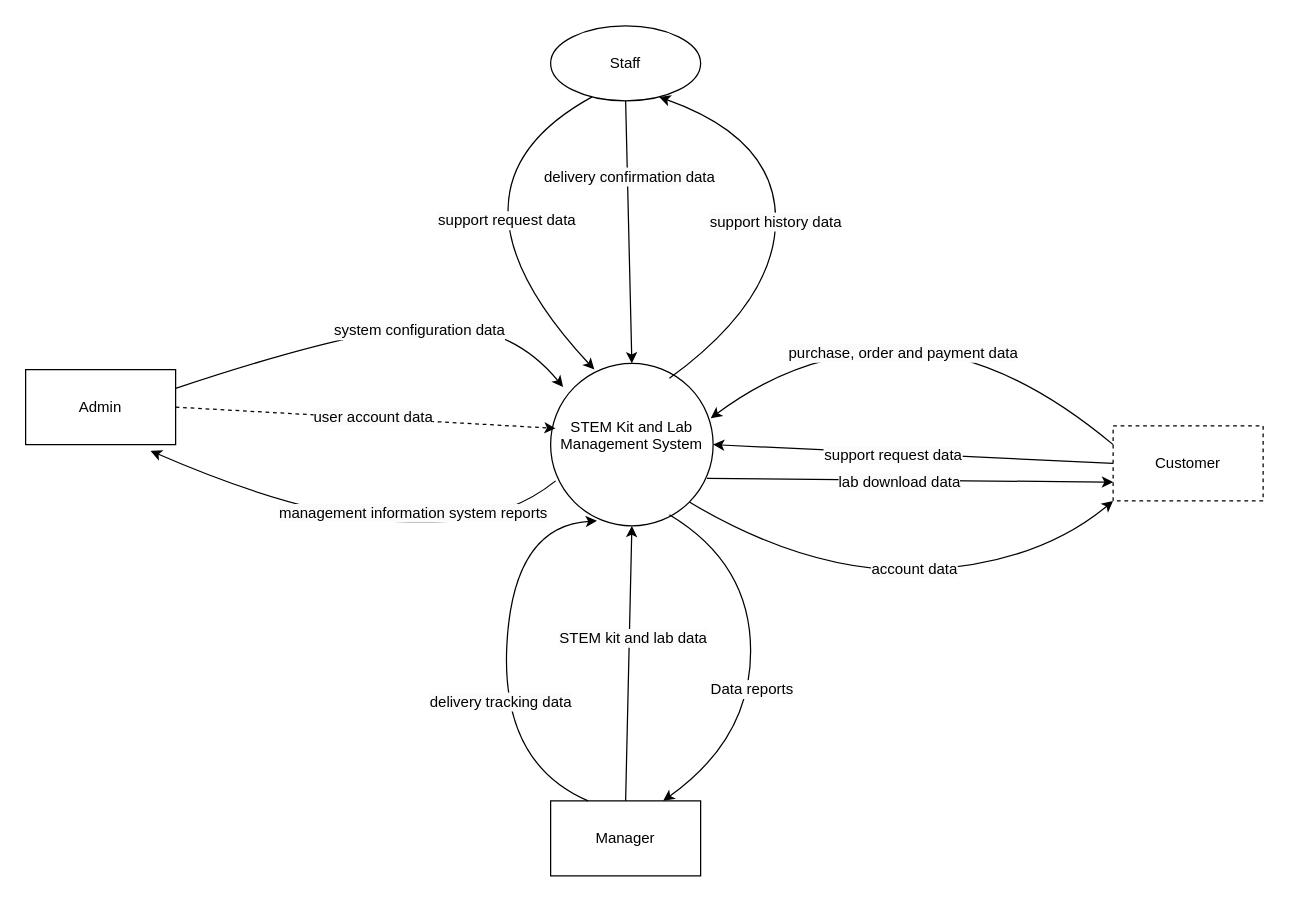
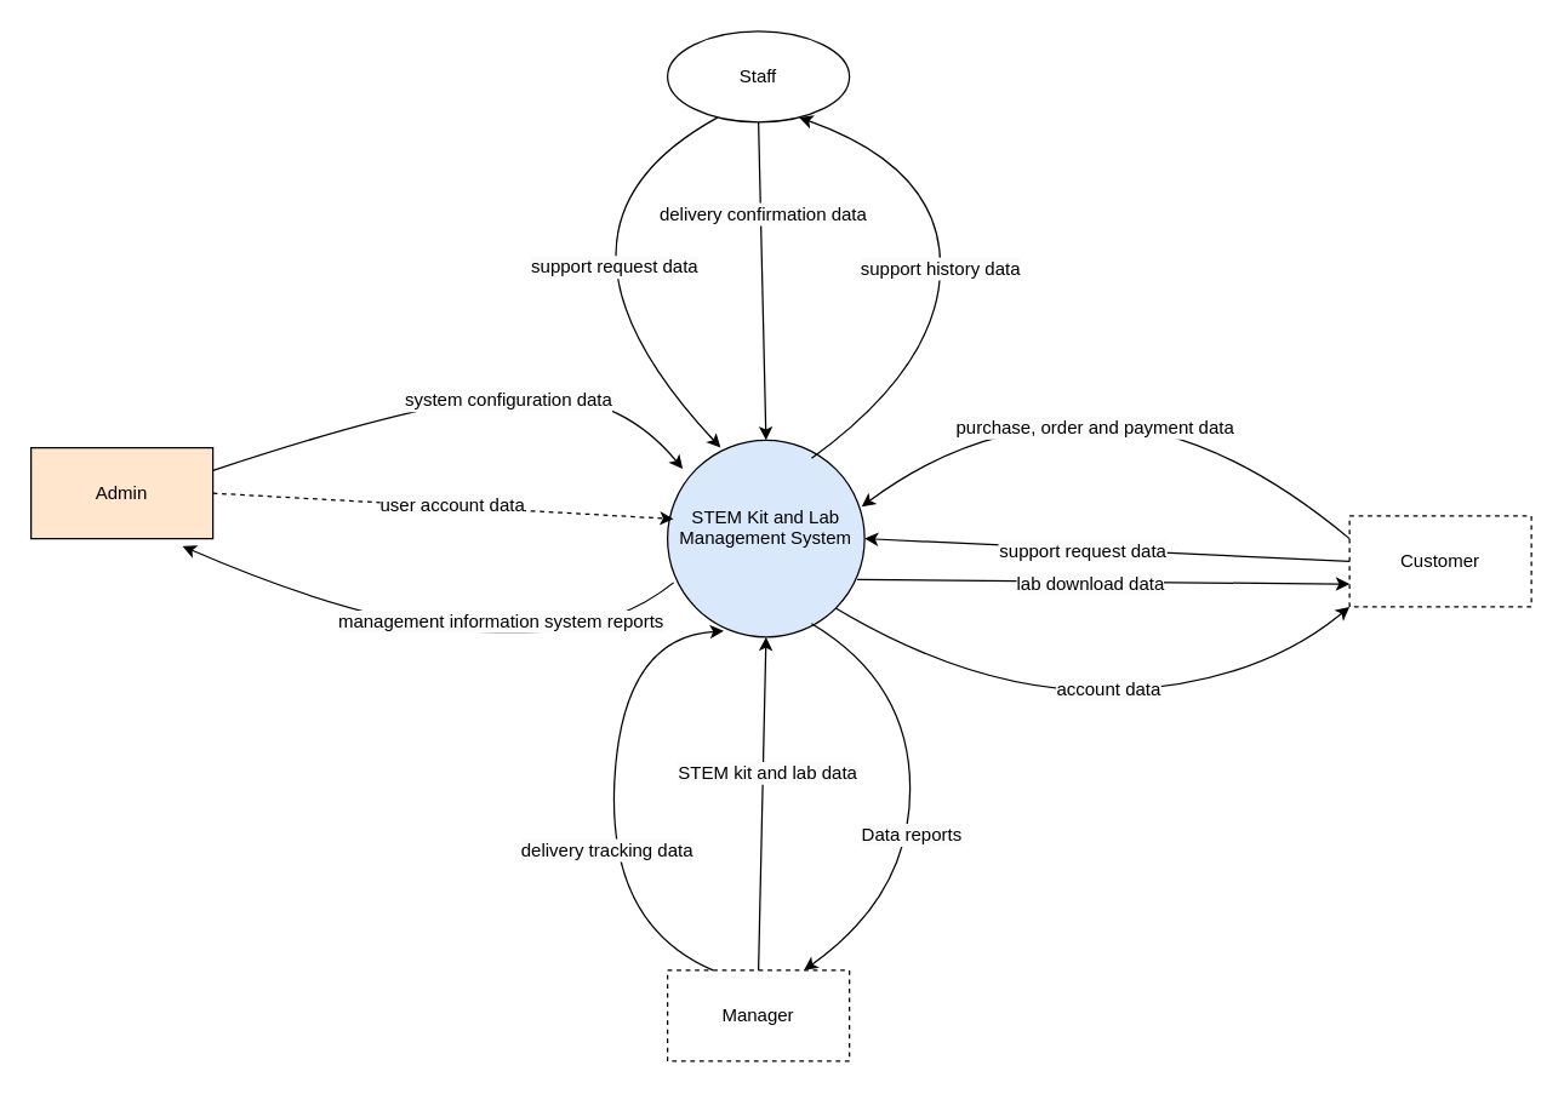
  <mxCell id="0" />
  <mxCell id="1" parent="0" />
- <mxCell id="2" value="&#10;STEM Kit and Lab Management System&#10;&#10;" style="ellipse;whiteSpace=wrap;html=1;aspect=fixed;" vertex="1" parent="1"><mxGeometry x="440" y="290" width="130" height="130" as="geometry" /></mxCell>
- <mxCell id="3" value="Admin" style="rounded=0;whiteSpace=wrap;html=1;" vertex="1" parent="1"><mxGeometry x="20" y="295" width="120" height="60" as="geometry" /></mxCell>
- <mxCell id="4" value="Manager" style="rounded=0;whiteSpace=wrap;html=1;" vertex="1" parent="1"><mxGeometry x="440" y="640" width="120" height="60" as="geometry" /></mxCell>
+ <mxCell id="2" value="&#10;STEM Kit and Lab Management System&#10;&#10;" style="ellipse;whiteSpace=wrap;html=1;aspect=fixed;fillColor=#dae8fc;" vertex="1" parent="1"><mxGeometry x="440" y="290" width="130" height="130" as="geometry" /></mxCell>
+ <mxCell id="3" value="Admin" style="rounded=0;whiteSpace=wrap;html=1;fillColor=#ffe6cc;" vertex="1" parent="1"><mxGeometry x="20" y="295" width="120" height="60" as="geometry" /></mxCell>
+ <mxCell id="4" value="Manager" style="rounded=0;whiteSpace=wrap;html=1;dashed=1;" vertex="1" parent="1"><mxGeometry x="440" y="640" width="120" height="60" as="geometry" /></mxCell>
  <mxCell id="5" value="Staff" style="ellipse;whiteSpace=wrap;html=1;" vertex="1" parent="1"><mxGeometry x="440" y="20" width="120" height="60" as="geometry" /></mxCell>
  <mxCell id="6" value="Customer" style="rounded=0;whiteSpace=wrap;html=1;dashed=1;" vertex="1" parent="1"><mxGeometry x="890" y="340" width="120" height="60" as="geometry" /></mxCell>
  <mxCell id="7" value="" style="endArrow=classic;html=1;rounded=0;exitX=0.5;exitY=0;exitDx=0;exitDy=0;entryX=0.5;entryY=1;entryDx=0;entryDy=0;" edge="1" parent="1" source="4" target="2"><mxGeometry width="50" height="50" relative="1" as="geometry"><mxPoint x="390" y="350" as="sourcePoint" /><mxPoint x="440" y="300" as="targetPoint" /></mxGeometry></mxCell>
  <mxCell id="8" value="&lt;span style=&quot;font-size: 12px; background-color: rgb(251, 251, 251);&quot;&gt;STEM kit and lab data&lt;/span&gt;" style="edgeLabel;html=1;align=center;verticalAlign=middle;resizable=0;points=[];" vertex="1" connectable="0" parent="7"><mxGeometry x="0.192" y="-3" relative="1" as="geometry"><mxPoint as="offset" /></mxGeometry></mxCell>
  <mxCell id="9" value="" style="curved=1;endArrow=classic;html=1;rounded=0;exitX=1;exitY=0.25;exitDx=0;exitDy=0;" edge="1" parent="1" source="3"><mxGeometry width="50" height="50" relative="1" as="geometry"><mxPoint x="390" y="350" as="sourcePoint" /><mxPoint x="450" y="309" as="targetPoint" /><Array as="points"><mxPoint x="290" y="260" /><mxPoint x="410" y="260" /></Array></mxGeometry></mxCell>
  <mxCell id="10" value="Text" style="edgeLabel;html=1;align=center;verticalAlign=middle;resizable=0;points=[];" vertex="1" connectable="0" parent="9"><mxGeometry x="0.156" y="-1" relative="1" as="geometry"><mxPoint as="offset" /></mxGeometry></mxCell>
  <mxCell id="11" value="&lt;span style=&quot;font-size: 12px; background-color: rgb(251, 251, 251);&quot;&gt;system configuration data&lt;/span&gt;" style="edgeLabel;html=1;align=center;verticalAlign=middle;resizable=0;points=[];" vertex="1" connectable="0" parent="9"><mxGeometry x="0.19" y="-3" relative="1" as="geometry"><mxPoint as="offset" /></mxGeometry></mxCell>
  <mxCell id="12" value="" style="endArrow=classic;html=1;rounded=0;exitX=1;exitY=0.5;exitDx=0;exitDy=0;entryX=0.031;entryY=0.4;entryDx=0;entryDy=0;entryPerimeter=0;dashed=1;" edge="1" parent="1" source="3" target="2"><mxGeometry width="50" height="50" relative="1" as="geometry"><mxPoint x="390" y="350" as="sourcePoint" /><mxPoint x="440" y="300" as="targetPoint" /></mxGeometry></mxCell>
  <mxCell id="13" value="&lt;span style=&quot;font-size: 12px; background-color: rgb(251, 251, 251);&quot;&gt;user account data&lt;/span&gt;" style="edgeLabel;html=1;align=center;verticalAlign=middle;resizable=0;points=[];" vertex="1" connectable="0" parent="12"><mxGeometry x="0.036" y="1" relative="1" as="geometry"><mxPoint as="offset" /></mxGeometry></mxCell>
  <mxCell id="14" value="" style="curved=1;endArrow=classic;html=1;rounded=0;entryX=1;entryY=0.75;entryDx=0;entryDy=0;exitX=0.031;exitY=0.723;exitDx=0;exitDy=0;exitPerimeter=0;" edge="1" parent="1" source="2"><mxGeometry width="50" height="50" relative="1" as="geometry"><mxPoint x="420.191" y="370.015" as="sourcePoint" /><mxPoint x="120" y="360" as="targetPoint" /><Array as="points"><mxPoint x="350" y="460" /></Array></mxGeometry></mxCell>
  <mxCell id="15" value="&lt;span style=&quot;font-size: 12px; background-color: rgb(251, 251, 251);&quot;&gt;management information system reports&lt;/span&gt;" style="edgeLabel;html=1;align=center;verticalAlign=middle;resizable=0;points=[];" vertex="1" connectable="0" parent="14"><mxGeometry x="-0.104" y="-25" relative="1" as="geometry"><mxPoint x="12" y="-9" as="offset" /></mxGeometry></mxCell>
  <mxCell id="16" value="" style="curved=1;endArrow=classic;html=1;rounded=0;entryX=0.269;entryY=0.038;entryDx=0;entryDy=0;entryPerimeter=0;exitX=0.25;exitY=1;exitDx=0;exitDy=0;" edge="1" parent="1" source="5" target="2"><mxGeometry width="50" height="50" relative="1" as="geometry"><mxPoint x="380" y="140" as="sourcePoint" /><mxPoint x="530" y="240" as="targetPoint" /><Array as="points"><mxPoint x="340" y="150" /></Array></mxGeometry></mxCell>
  <mxCell id="17" value="&lt;span style=&quot;font-size: 12px; background-color: rgb(251, 251, 251);&quot;&gt;support request data&lt;/span&gt;" style="edgeLabel;html=1;align=center;verticalAlign=middle;resizable=0;points=[];" vertex="1" connectable="0" parent="16"><mxGeometry x="0.229" y="30" relative="1" as="geometry"><mxPoint as="offset" /></mxGeometry></mxCell>
  <mxCell id="18" value="" style="endArrow=classic;html=1;rounded=0;exitX=0.5;exitY=1;exitDx=0;exitDy=0;entryX=0.5;entryY=0;entryDx=0;entryDy=0;" edge="1" parent="1" source="5" target="2"><mxGeometry width="50" height="50" relative="1" as="geometry"><mxPoint x="390" y="350" as="sourcePoint" /><mxPoint x="440" y="300" as="targetPoint" /></mxGeometry></mxCell>
  <mxCell id="19" value="&lt;span style=&quot;font-size: 12px; background-color: rgb(251, 251, 251);&quot;&gt;delivery confirmation data&lt;/span&gt;" style="edgeLabel;html=1;align=center;verticalAlign=middle;resizable=0;points=[];" vertex="1" connectable="0" parent="18"><mxGeometry x="-0.419" y="1" relative="1" as="geometry"><mxPoint as="offset" /></mxGeometry></mxCell>
  <mxCell id="20" value="" style="curved=1;endArrow=classic;html=1;rounded=0;entryX=0.75;entryY=1;entryDx=0;entryDy=0;exitX=0.731;exitY=0.092;exitDx=0;exitDy=0;exitPerimeter=0;" edge="1" parent="1" source="2" target="5"><mxGeometry width="50" height="50" relative="1" as="geometry"><mxPoint x="570" y="240" as="sourcePoint" /><mxPoint x="620" y="190" as="targetPoint" /><Array as="points"><mxPoint x="620" y="240" /><mxPoint x="620" y="110" /></Array></mxGeometry></mxCell>
  <mxCell id="21" value="&lt;span style=&quot;font-size: 12px; background-color: rgb(251, 251, 251);&quot;&gt;support history data&lt;/span&gt;" style="edgeLabel;html=1;align=center;verticalAlign=middle;resizable=0;points=[];" vertex="1" connectable="0" parent="20"><mxGeometry x="0.013" y="1" relative="1" as="geometry"><mxPoint as="offset" /></mxGeometry></mxCell>
  <mxCell id="22" value="" style="curved=1;endArrow=classic;html=1;rounded=0;entryX=0.985;entryY=0.338;entryDx=0;entryDy=0;entryPerimeter=0;exitX=0;exitY=0.25;exitDx=0;exitDy=0;" edge="1" parent="1" source="6" target="2"><mxGeometry width="50" height="50" relative="1" as="geometry"><mxPoint x="750" y="340" as="sourcePoint" /><mxPoint x="700" y="390" as="targetPoint" /><Array as="points"><mxPoint x="800" y="280" /><mxPoint x="640" y="280" /></Array></mxGeometry></mxCell>
  <mxCell id="23" value="&lt;span style=&quot;font-size: 12px; background-color: rgb(251, 251, 251);&quot;&gt;purchase,&amp;nbsp;&lt;/span&gt;&lt;span style=&quot;font-size: 12px; background-color: rgb(251, 251, 251);&quot;&gt;order and payment data&lt;/span&gt;" style="edgeLabel;html=1;align=center;verticalAlign=middle;resizable=0;points=[];" vertex="1" connectable="0" parent="22"><mxGeometry x="0.069" y="1" relative="1" as="geometry"><mxPoint as="offset" /></mxGeometry></mxCell>
  <mxCell id="24" value="" style="endArrow=classic;html=1;rounded=0;entryX=1;entryY=0.5;entryDx=0;entryDy=0;exitX=0;exitY=0.5;exitDx=0;exitDy=0;" edge="1" parent="1" source="6" target="2"><mxGeometry width="50" height="50" relative="1" as="geometry"><mxPoint x="390" y="350" as="sourcePoint" /><mxPoint x="440" y="300" as="targetPoint" /></mxGeometry></mxCell>
  <mxCell id="25" value="&lt;span style=&quot;font-size: 12px; background-color: rgb(251, 251, 251);&quot;&gt;support request data&lt;/span&gt;" style="edgeLabel;html=1;align=center;verticalAlign=middle;resizable=0;points=[];" vertex="1" connectable="0" parent="24"><mxGeometry x="0.106" y="2" relative="1" as="geometry"><mxPoint as="offset" /></mxGeometry></mxCell>
  <mxCell id="26" value="" style="curved=1;endArrow=classic;html=1;rounded=0;entryX=0;entryY=1;entryDx=0;entryDy=0;exitX=1;exitY=1;exitDx=0;exitDy=0;" edge="1" parent="1" source="2" target="6"><mxGeometry width="50" height="50" relative="1" as="geometry"><mxPoint x="780" y="420" as="sourcePoint" /><mxPoint x="730" y="470" as="targetPoint" /><Array as="points"><mxPoint x="650" y="460" /><mxPoint x="830" y="450" /></Array></mxGeometry></mxCell>
  <mxCell id="27" value="&lt;span style=&quot;font-size: 12px; background-color: rgb(251, 251, 251);&quot;&gt;account data&lt;/span&gt;" style="edgeLabel;html=1;align=center;verticalAlign=middle;resizable=0;points=[];" vertex="1" connectable="0" parent="26"><mxGeometry x="0.05" y="1" relative="1" as="geometry"><mxPoint as="offset" /></mxGeometry></mxCell>
  <mxCell id="28" value="" style="endArrow=classic;html=1;rounded=0;exitX=0.962;exitY=0.708;exitDx=0;exitDy=0;entryX=0;entryY=0.75;entryDx=0;entryDy=0;exitPerimeter=0;" edge="1" parent="1" source="2" target="6"><mxGeometry width="50" height="50" relative="1" as="geometry"><mxPoint x="440" y="300" as="sourcePoint" /><mxPoint x="390" y="350" as="targetPoint" /></mxGeometry></mxCell>
  <mxCell id="29" value="&lt;span style=&quot;font-size: 12px; background-color: rgb(251, 251, 251);&quot;&gt;lab download data&lt;/span&gt;" style="edgeLabel;html=1;align=center;verticalAlign=middle;resizable=0;points=[];" vertex="1" connectable="0" parent="28"><mxGeometry x="-0.056" y="1" relative="1" as="geometry"><mxPoint y="2" as="offset" /></mxGeometry></mxCell>
  <mxCell id="30" value="" style="curved=1;endArrow=classic;html=1;rounded=0;exitX=0.25;exitY=0;exitDx=0;exitDy=0;entryX=0.285;entryY=0.969;entryDx=0;entryDy=0;entryPerimeter=0;" edge="1" parent="1" source="4" target="2"><mxGeometry width="50" height="50" relative="1" as="geometry"><mxPoint x="390" y="350" as="sourcePoint" /><mxPoint x="440" y="300" as="targetPoint" /><Array as="points"><mxPoint x="400" y="610" /><mxPoint x="410" y="420" /></Array></mxGeometry></mxCell>
  <mxCell id="31" value="&lt;span style=&quot;font-size: 12px; background-color: rgb(251, 251, 251);&quot;&gt;delivery tracking data&lt;/span&gt;" style="edgeLabel;html=1;align=center;verticalAlign=middle;resizable=0;points=[];" vertex="1" connectable="0" parent="30"><mxGeometry x="0.001" relative="1" as="geometry"><mxPoint x="-5" y="41" as="offset" /></mxGeometry></mxCell>
  <mxCell id="32" value="" style="curved=1;endArrow=classic;html=1;rounded=0;exitX=0.731;exitY=0.931;exitDx=0;exitDy=0;entryX=0.75;entryY=0;entryDx=0;entryDy=0;exitPerimeter=0;" edge="1" parent="1" source="2" target="4"><mxGeometry width="50" height="50" relative="1" as="geometry"><mxPoint x="607" y="440" as="sourcePoint" /><mxPoint x="600" y="664" as="targetPoint" /><Array as="points"><mxPoint x="600" y="450" /><mxPoint x="600" y="590" /></Array></mxGeometry></mxCell>
  <mxCell id="33" value="&lt;span style=&quot;font-size: 12px; background-color: rgb(251, 251, 251);&quot;&gt;Data reports&lt;/span&gt;" style="edgeLabel;html=1;align=center;verticalAlign=middle;resizable=0;points=[];" vertex="1" connectable="0" parent="32"><mxGeometry x="0.001" relative="1" as="geometry"><mxPoint y="25" as="offset" /></mxGeometry></mxCell>
